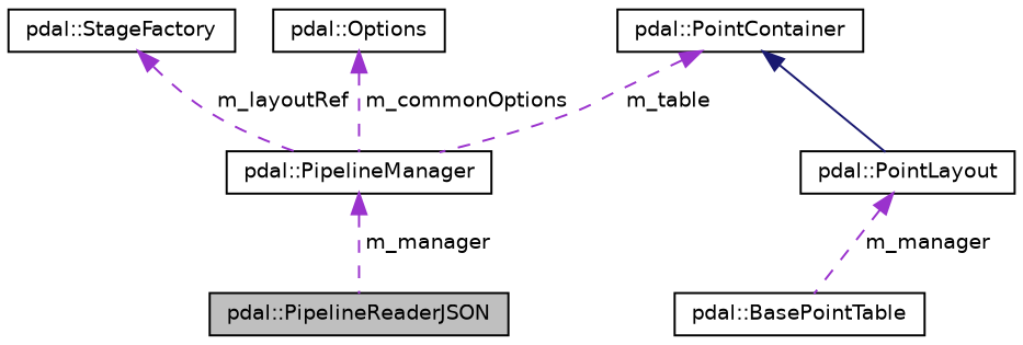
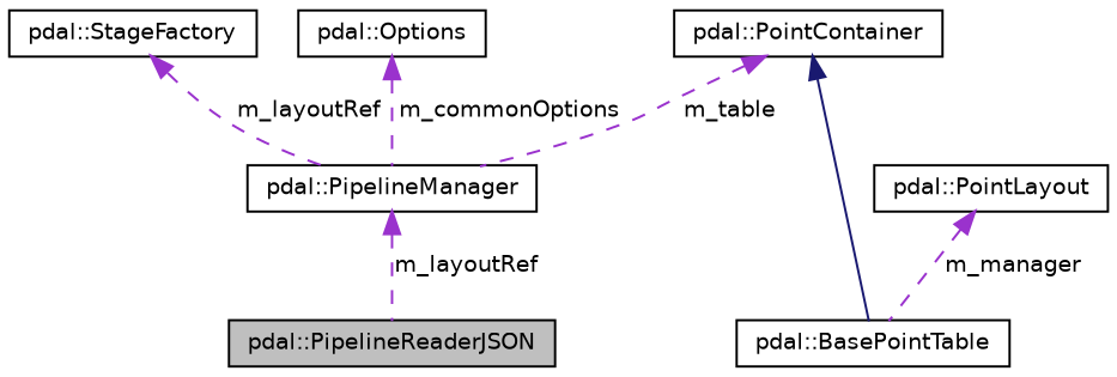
  digraph {
    node [color=black fillcolor=white fontname=Helvetica fontsize=10 shape=record style=filled]
    edge [color=darkorchid3 dir=back fontname=Helvetica fontsize=10 labelfontname=Helvetica labelfontsize=10 style=dashed]
    n1 [fillcolor=grey75 fontcolor=black height=0.2 label="pdal::PipelineReaderJSON" width=0.4]
    n2 [height=0.2 label="pdal::PipelineManager" width=0.4]
    n3 [height=0.2 label="pdal::StageFactory" width=0.4]
    n4 [height=0.2 label="pdal::Options" width=0.4]
    n5 [height=0.2 label="pdal::BasePointTable" width=0.4]
    n6 [height=0.2 label="pdal::PointContainer" width=0.4]
    n7 [height=0.2 label="pdal::PointLayout" width=0.4]
-   n2 -> n1 [label=" m_manager"]
+   n2 -> n1 [label=" m_layoutRef"]
    n3 -> n2 [label=" m_layoutRef"]
    n4 -> n2 [label=" m_commonOptions"]
    n6 -> n2 [label=" m_table"]
-   n6 -> n7 [color=midnightblue style=solid]
+   n6 -> n5 [color=midnightblue style=solid]
    n7 -> n5 [label=" m_manager"]
  }
